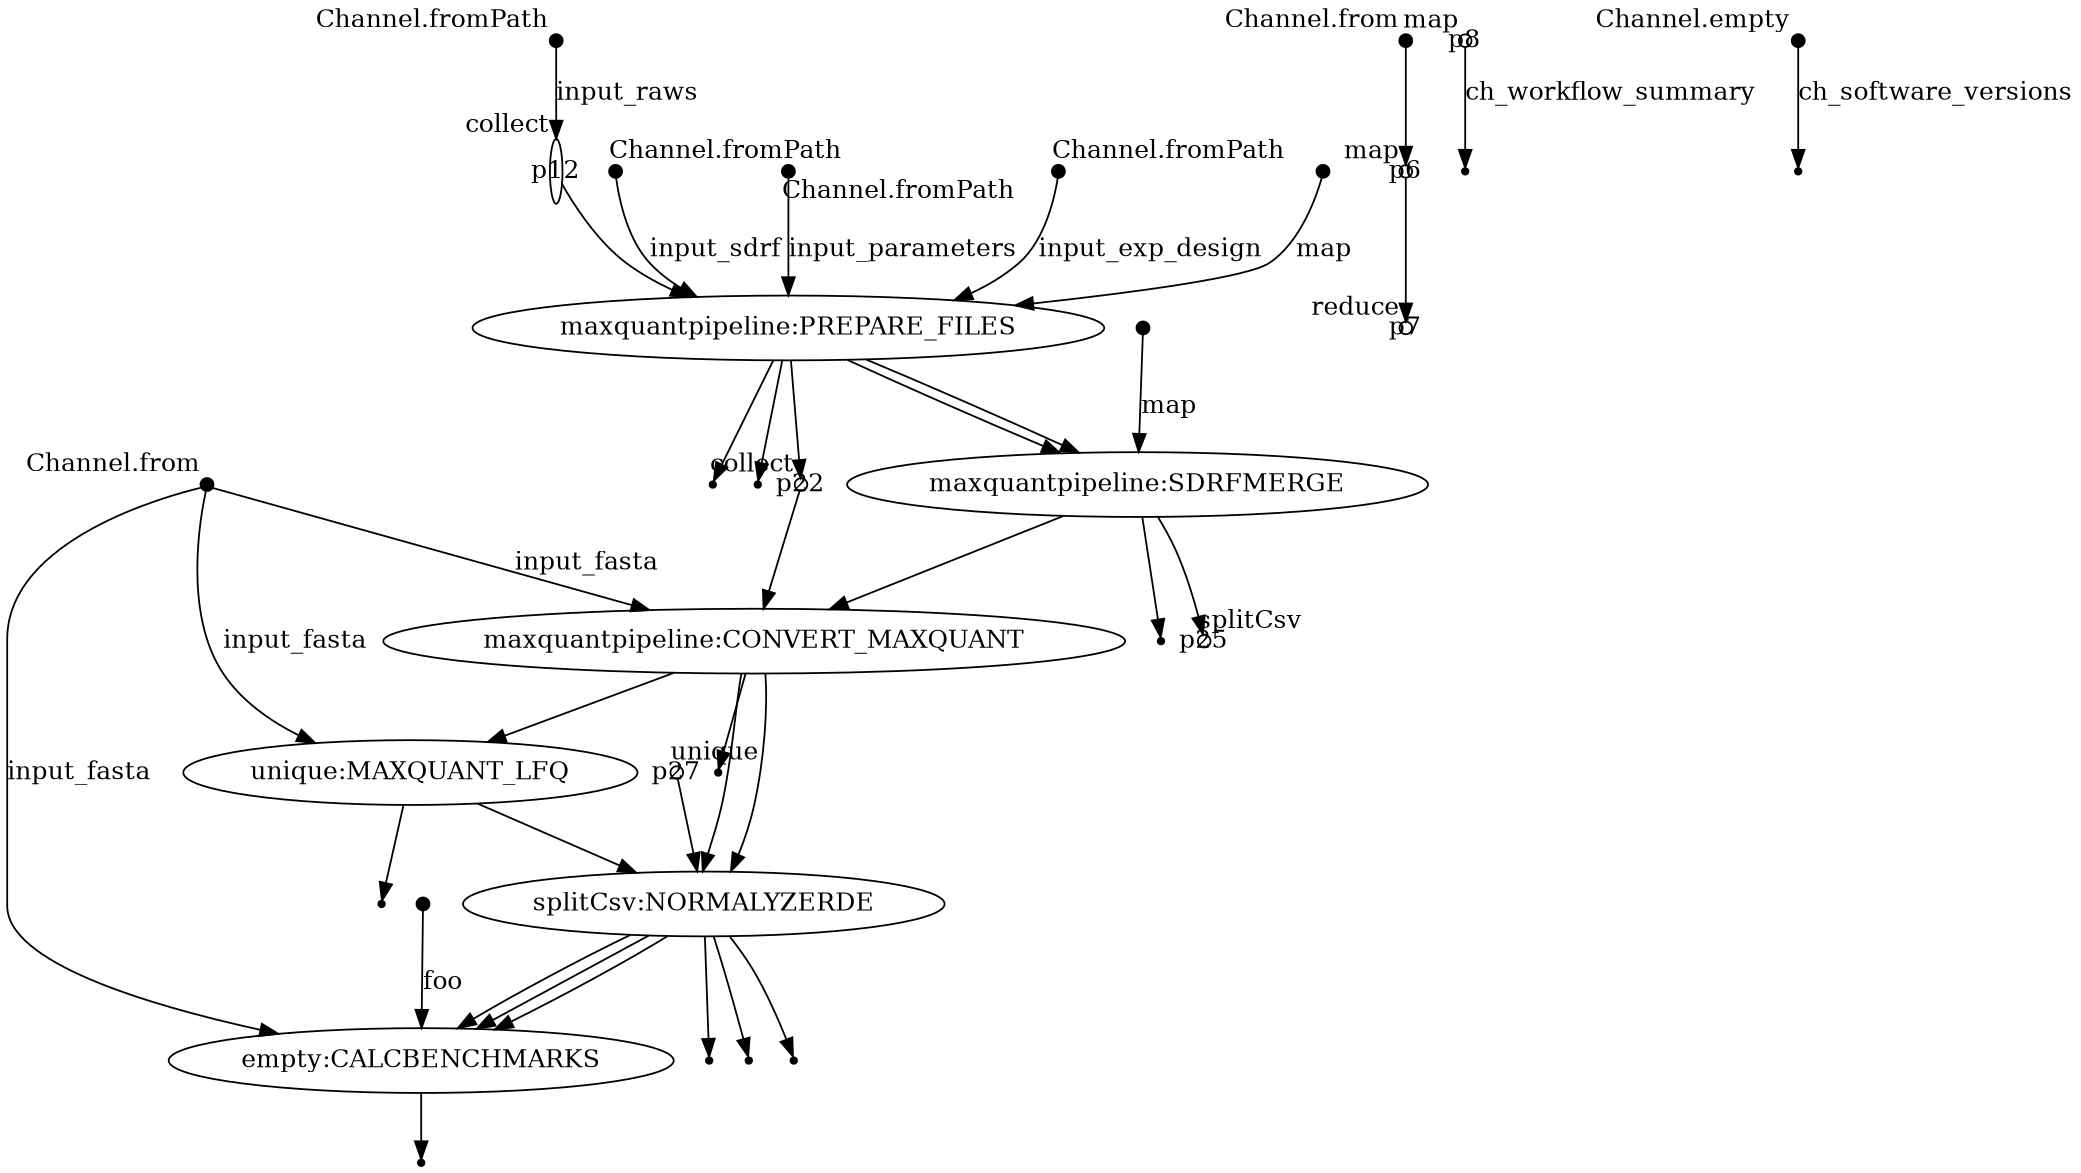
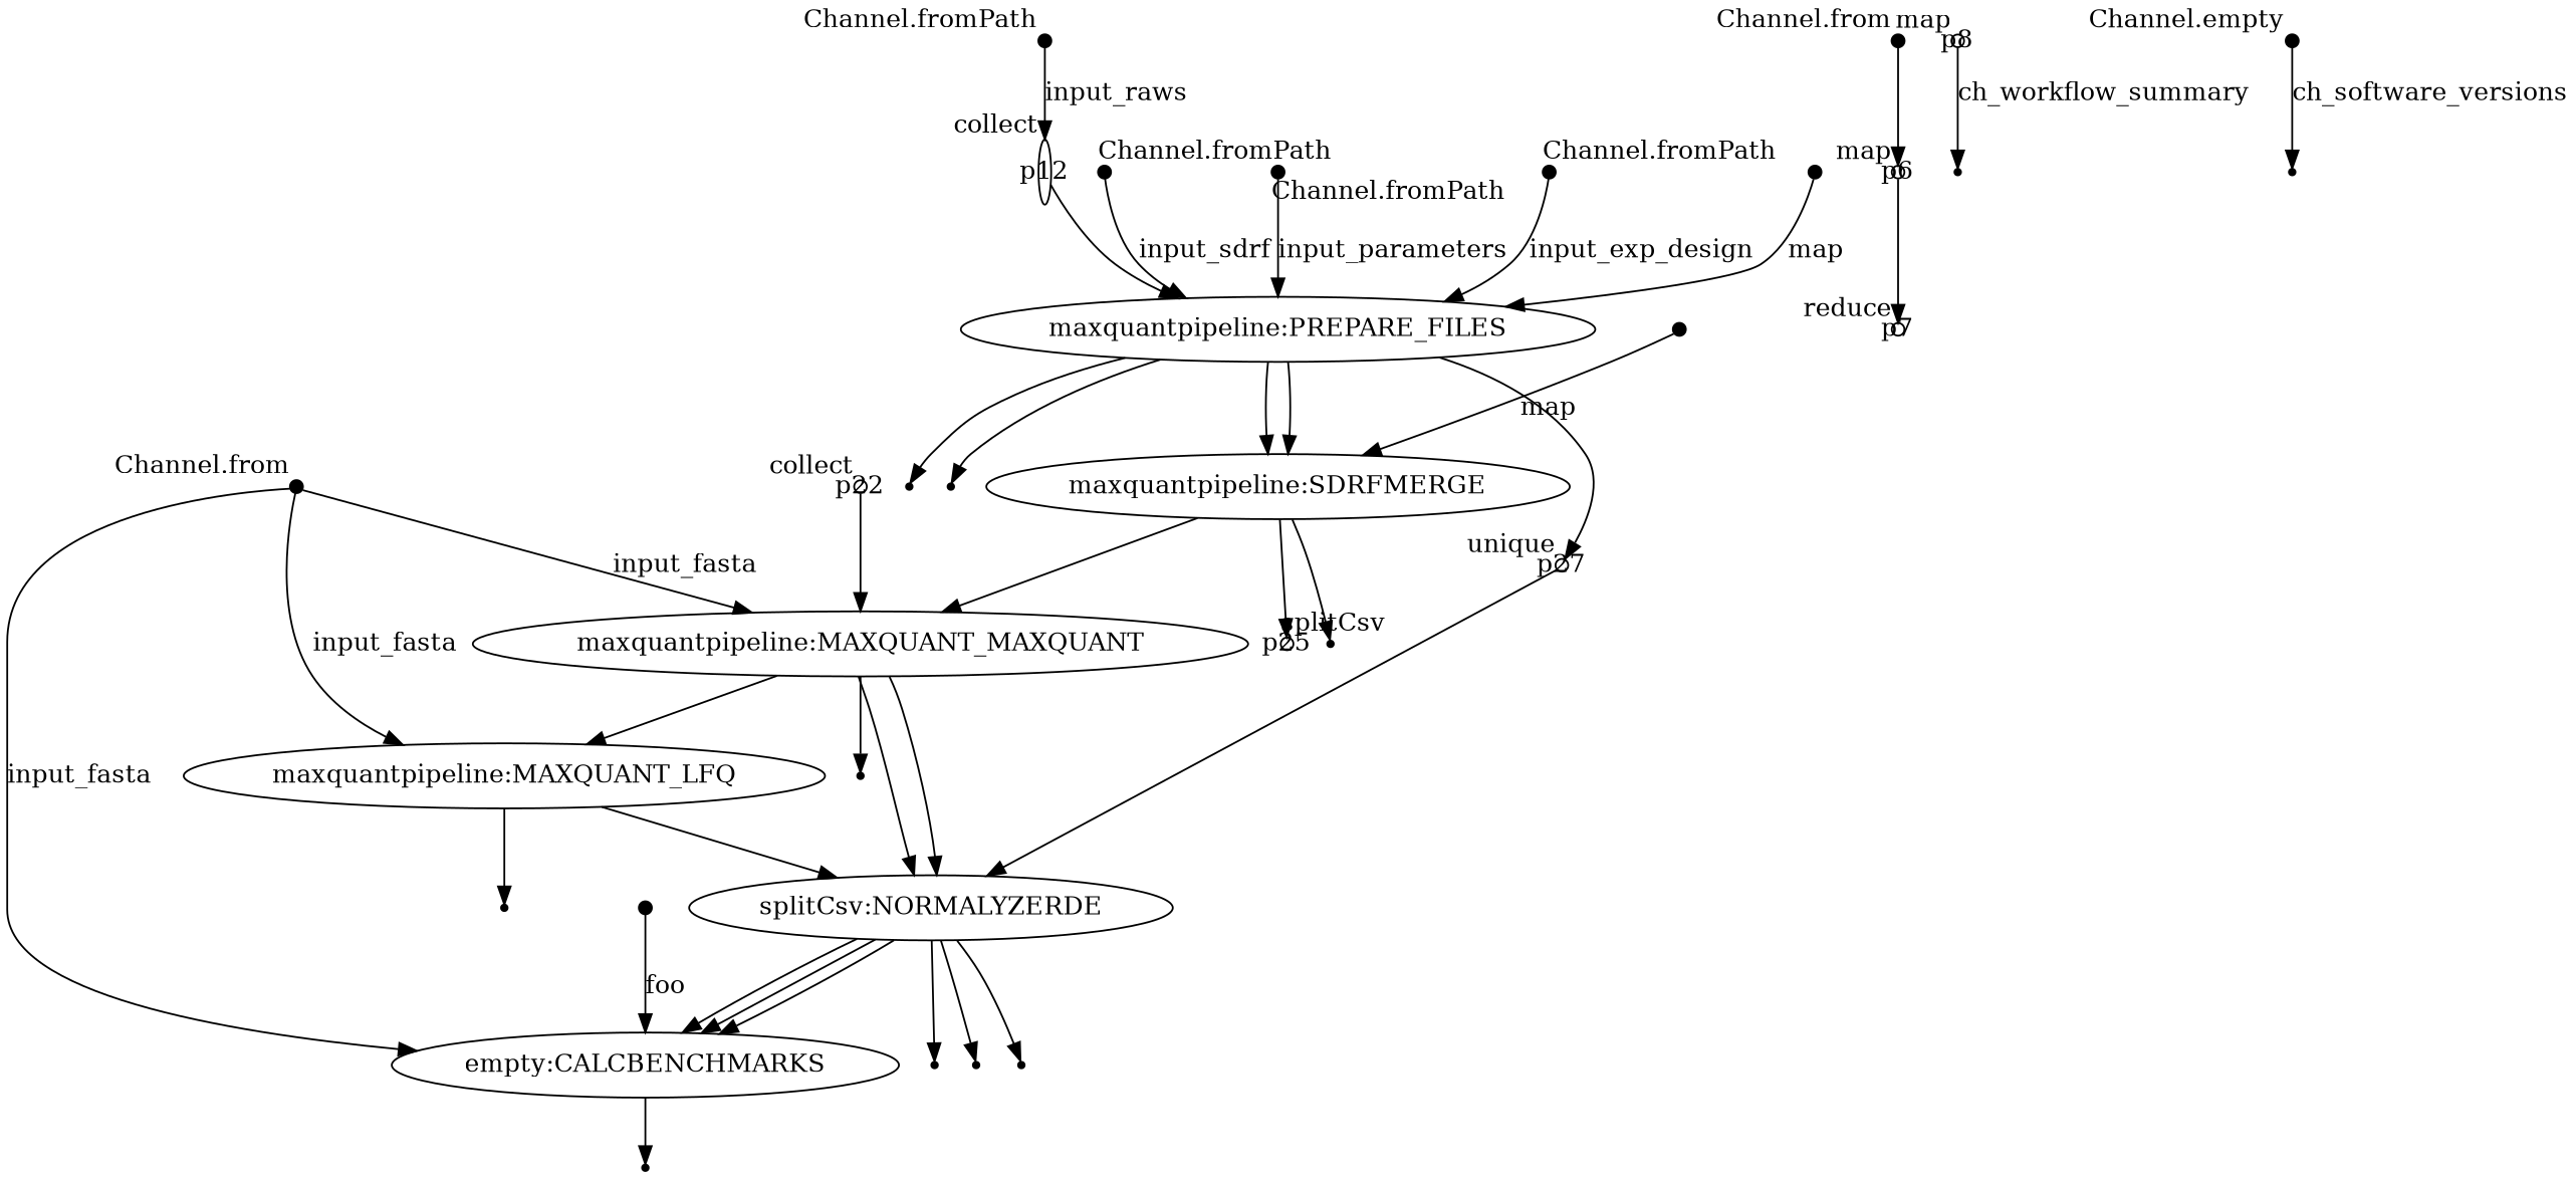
  digraph {
    node [shape=point]
    p0 [fixedsize=true width=0.1 xlabel="Channel.fromPath"]
    p12 [fixedsize=true shape=ellipse width=0.1 xlabel=collect]
    n3 [label="maxquantpipeline:PREPARE_FILES" shape=""]
    n4 [label="maxquantpipeline:SDRFMERGE" shape=""]
    p16
    p15
    p22 [fixedsize=true shape=circle width=0.1 xlabel=collect]
    p1 [fixedsize=true width=0.1 xlabel="Channel.from"]
-   n9 [label="maxquantpipeline:CONVERT_MAXQUANT" shape=""]
-   n10 [label="unique:MAXQUANT_LFQ" shape=""]
+   n9 [label="maxquantpipeline:MAXQUANT_MAXQUANT" shape=""]
+   n10 [label="maxquantpipeline:MAXQUANT_LFQ" shape=""]
    n11 [label="empty:CALCBENCHMARKS" shape=""]
    n12 [label="splitCsv:NORMALYZERDE" shape=""]
    p21
    p24
    p34
    p31
    p30
    p29
    p2 [fixedsize=true width=0.1 xlabel="Channel.fromPath"]
    p19
    p25 [fixedsize=true shape=circle width=0.1 xlabel=splitCsv]
    p3 [fixedsize=true width=0.1 xlabel="Channel.fromPath"]
    p4 [fixedsize=true width=0.1 xlabel="Channel.fromPath"]
    p5 [fixedsize=true width=0.1 xlabel="Channel.from"]
    p6 [fixedsize=true shape=circle width=0.1 xlabel=map]
    p7 [fixedsize=true shape=circle width=0.1 xlabel=reduce]
    p8 [fixedsize=true shape=circle width=0.1 xlabel=map]
    p9
    p10 [fixedsize=true width=0.1 xlabel="Channel.empty"]
    p11
    p13 [fixedsize=true width=0.1]
    p17 [fixedsize=true width=0.1]
    p27 [fixedsize=true shape=circle width=0.1 xlabel=unique]
    p32 [fixedsize=true width=0.1]
    p0 -> p12 [label=input_raws]
    p12 -> n3
    n3 -> n4
    n3 -> n4
    n3 -> p16
    n3 -> p15
-   n3 -> p22
+   n3 -> p27
    n4 -> n9
    n4 -> p19
    n4 -> p25
    p22 -> n9
    p1 -> n9 [label=input_fasta]
    p1 -> n10 [label=input_fasta]
    p1 -> n11 [label=input_fasta]
    n9 -> n10
    n9 -> n12
    n9 -> n12
    n9 -> p21
    n10 -> n12
    n10 -> p24
    n11 -> p34
    n12 -> n11
    n12 -> n11
    n12 -> n11
    n12 -> p31
    n12 -> p30
    n12 -> p29
    p2 -> n3 [label=input_sdrf]
    p3 -> n3 [label=input_parameters]
    p4 -> n3 [label=input_exp_design]
    p5 -> p6
    p6 -> p7
    p8 -> p9 [label=ch_workflow_summary]
    p10 -> p11 [label=ch_software_versions]
    p13 -> n3 [label=map]
    p17 -> n4 [label=map]
    p27 -> n12
    p32 -> n11 [label=foo]
  }
